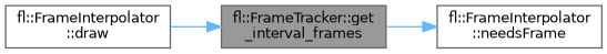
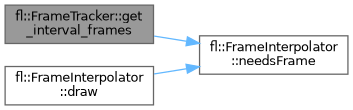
  digraph {
    rankdir=RL
    node [color=grey40 fillcolor=white fontname=Helvetica fontsize=10 shape=box style=filled]
    edge [color=steelblue1 dir=back fontname=Helvetica fontsize=10 labelfontname=Helvetica labelfontsize=10 style=solid]
    n1 [color=gray40 fillcolor=grey60 fontcolor=black height=0.2 label="fl::FrameTracker::get\l_interval_frames" width=0.4]
    n2 [height=0.2 label="fl::FrameInterpolator\l::draw" width=0.4]
    n3 [height=0.2 label="fl::FrameInterpolator\l::needsFrame" width=0.4]
-   n1 -> n2
+   n3 -> n2
    n3 -> n1
  }
